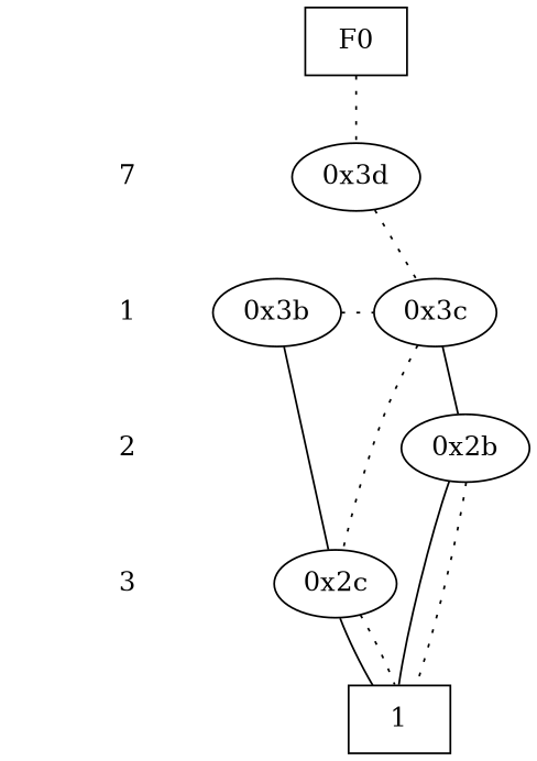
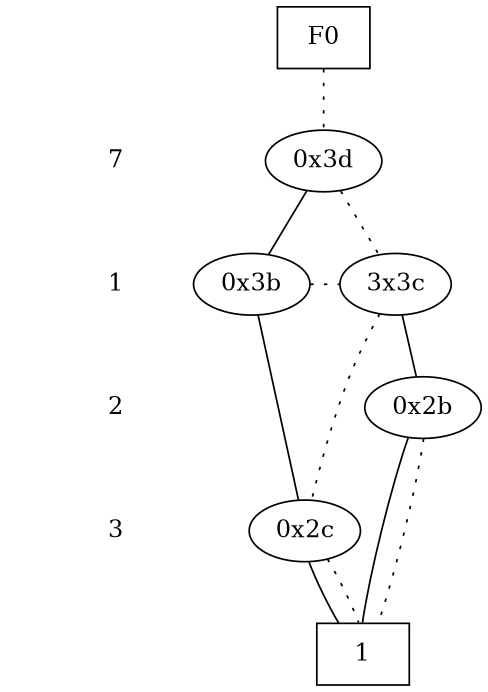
  digraph {
    edge [dir=none style=dotted]
    "CONST NODES" [shape=plaintext style=invis]
    n2 [label=7 shape=plaintext]
    " 1 " [shape=plaintext]
    " 2 " [shape=plaintext]
    " 3 " [shape=plaintext]
    F0 [shape=box]
    "0x3d"
-   "0x3c"
+   "0x3c" [label="3x3c"]
    "0x3b"
    "0x2b"
    "0x2c"
    n12 [label=1 shape=box]
    subgraph sub_1 {
      "CONST NODES"
      n2
      " 1 "
      " 2 "
      " 3 "
    }
    subgraph sub_2 {
      rank=same
      F0
    }
    subgraph sub_3 {
      rank=same
      n2
      "0x3d"
    }
    subgraph sub_4 {
      rank=same
      " 1 "
      "0x3c"
      "0x3b"
    }
    subgraph sub_5 {
      rank=same
      " 2 "
      "0x2b"
    }
    subgraph sub_6 {
      rank=same
      " 3 "
      "0x2c"
    }
    subgraph sub_7 {
      rank=same
      "CONST NODES"
      subgraph sub_8 {
        rank=same
        n12
      }
    }
    n2 -> " 1 " [style=invis]
    " 1 " -> " 2 " [style=invis]
    " 2 " -> " 3 " [style=invis]
    " 3 " -> "CONST NODES" [style=invis]
    F0 -> "0x3d"
    "0x3d" -> "0x3c"
+   "0x3d" -> "0x3b" [style=""]
    "0x3c" -> "0x2b" [style=""]
    "0x3c" -> "0x2c"
    "0x3b" -> "0x3c"
    "0x3b" -> "0x2c" [style=""]
    "0x2b" -> n12 [style=""]
    "0x2b" -> n12
    "0x2c" -> n12 [style=""]
    "0x2c" -> n12
  }
